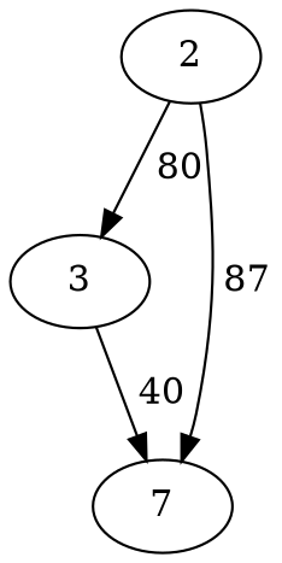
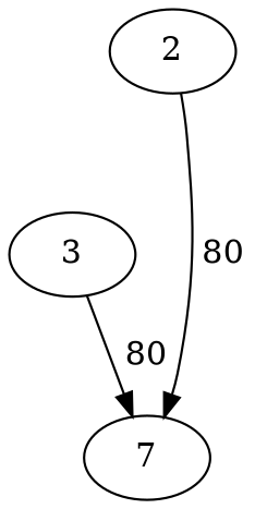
  strict digraph {
    2
    3
    n3 [label=7]
-   2 -> 3 [label=" 80"]
-   2 -> n3 [label=" 87"]
-   3 -> n3 [label=" 40"]
+   2 -> n3 [label=" 80"]
+   3 -> n3 [label=" 80"]
  }
